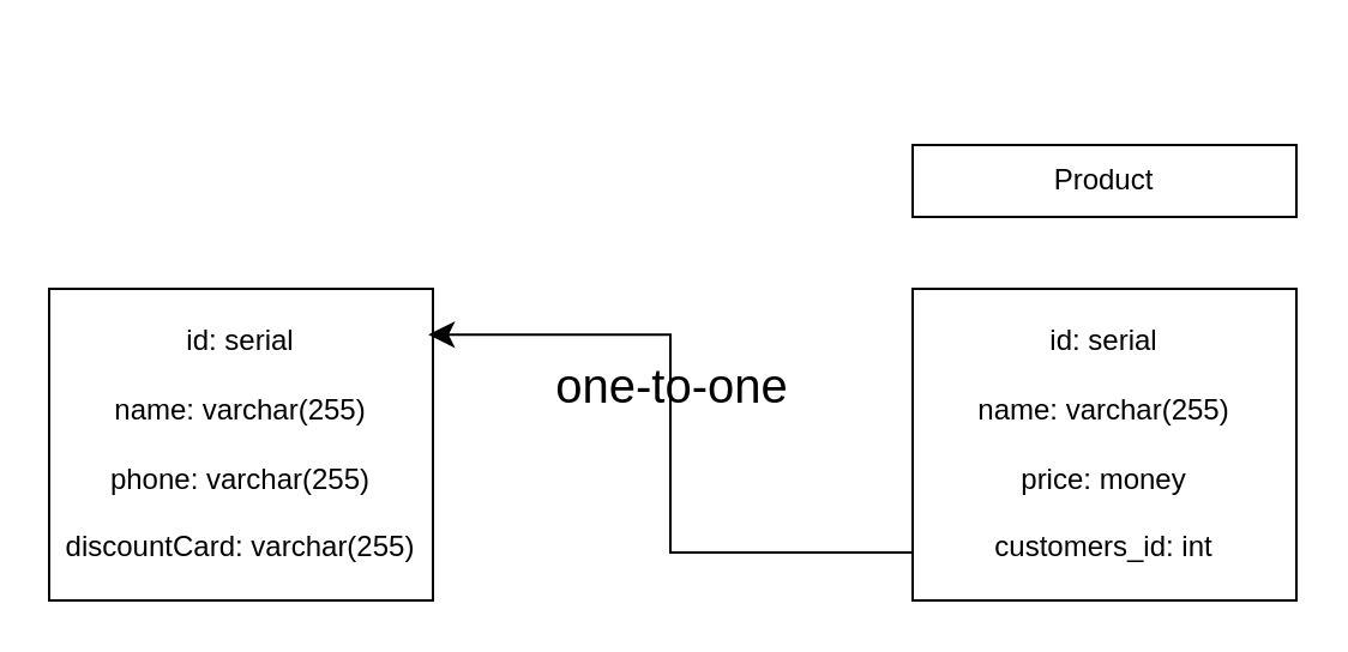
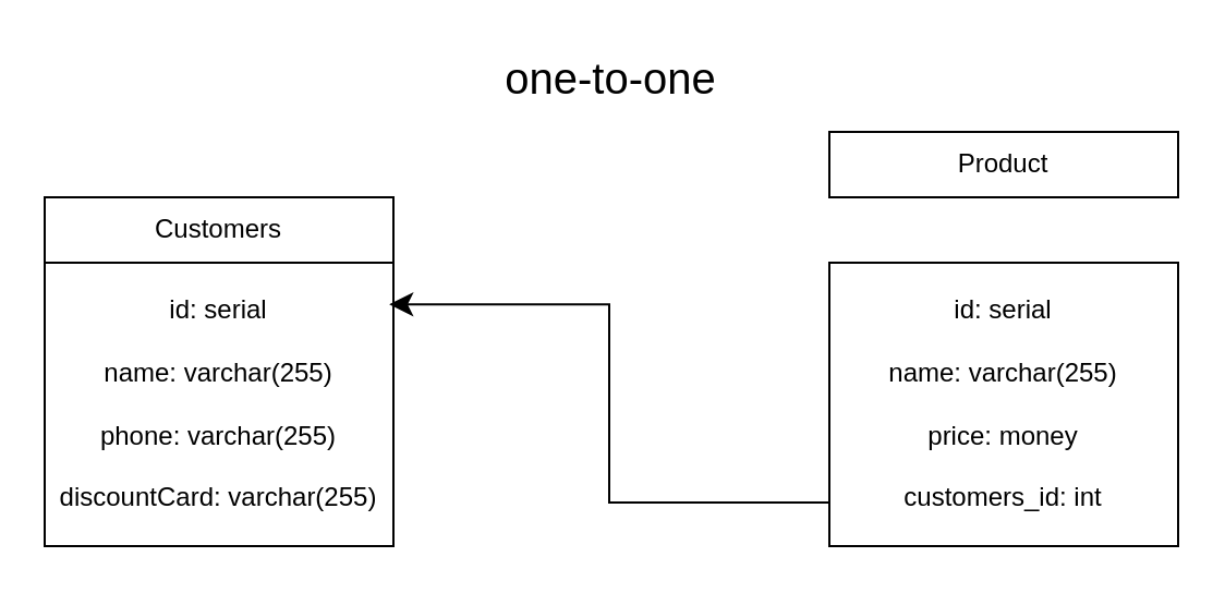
  <mxCell id="0" />
  <mxCell id="1" parent="0" />
+ <mxCell id="2" value="Customers" style="text;strokeColor=default;fillColor=none;spacingLeft=4;spacingRight=4;overflow=hidden;rotatable=0;points=[[0,0.5],[1,0.5]];portConstraint=eastwest;fontSize=12;whiteSpace=wrap;html=1;align=center;verticalAlign=middle;" vertex="1" parent="1"><mxGeometry x="20" y="90" width="160" height="30" as="geometry" /></mxCell>
  <mxCell id="3" value="id: serial&lt;br&gt;&lt;br style=&quot;border-color: var(--border-color);&quot;&gt;name: varchar(255)&lt;br&gt;&lt;br style=&quot;border-color: var(--border-color);&quot;&gt;phone: varchar(255)&lt;br&gt;&lt;br style=&quot;border-color: var(--border-color);&quot;&gt;discountCard: varchar(255)" style="text;strokeColor=default;fillColor=none;spacingLeft=4;spacingRight=4;overflow=hidden;rotatable=0;points=[[0,0.5],[1,0.5]];portConstraint=eastwest;fontSize=12;whiteSpace=wrap;html=1;align=center;verticalAlign=middle;" vertex="1" parent="1"><mxGeometry x="20" y="120" width="160" height="130" as="geometry" /></mxCell>
  <mxCell id="4" value="Product" style="text;strokeColor=default;fillColor=none;spacingLeft=4;spacingRight=4;overflow=hidden;rotatable=0;points=[[0,0.5],[1,0.5]];portConstraint=eastwest;fontSize=12;whiteSpace=wrap;html=1;align=center;verticalAlign=middle;" vertex="1" parent="1"><mxGeometry x="380" y="60" width="160" height="30" as="geometry" /></mxCell>
  <mxCell id="5" value="id: serial&lt;br&gt;&lt;br style=&quot;border-color: var(--border-color);&quot;&gt;name: varchar(255)&lt;br&gt;&lt;br style=&quot;border-color: var(--border-color);&quot;&gt;price: money&lt;br&gt;&lt;br style=&quot;border-color: var(--border-color);&quot;&gt;customers_id: int" style="text;strokeColor=default;fillColor=none;spacingLeft=4;spacingRight=4;overflow=hidden;rotatable=0;points=[[0,0.5],[1,0.5]];portConstraint=eastwest;fontSize=12;whiteSpace=wrap;html=1;align=center;verticalAlign=middle;" vertex="1" parent="1"><mxGeometry x="380" y="120" width="160" height="130" as="geometry" /></mxCell>
  <mxCell id="6" value="" style="edgeStyle=elbowEdgeStyle;elbow=horizontal;endArrow=classic;html=1;curved=0;rounded=0;endSize=8;startSize=8;exitX=-0.062;exitY=0.846;exitDx=0;exitDy=0;exitPerimeter=0;entryX=0.988;entryY=0.147;entryDx=0;entryDy=0;entryPerimeter=0;" edge="1" parent="1" target="3"><mxGeometry width="50" height="50" relative="1" as="geometry"><mxPoint x="380" y="229.98" as="sourcePoint" /><mxPoint x="269.92" y="110" as="targetPoint" /></mxGeometry></mxCell>
- <mxCell id="7" value="one-to-one" style="text;strokeColor=none;fillColor=none;spacingLeft=4;spacingRight=4;overflow=hidden;rotatable=0;points=[[0,0.5],[1,0.5]];portConstraint=eastwest;fontSize=20;whiteSpace=wrap;html=1;align=center;verticalAlign=middle;" vertex="1" parent="1"><mxGeometry x="200" y="145" width="160" height="30" as="geometry" /></mxCell>
+ <mxCell id="7" value="one-to-one" style="text;strokeColor=none;fillColor=none;spacingLeft=4;spacingRight=4;overflow=hidden;rotatable=0;points=[[0,0.5],[1,0.5]];portConstraint=eastwest;fontSize=20;whiteSpace=wrap;html=1;align=center;verticalAlign=middle;" vertex="1" parent="1"><mxGeometry x="200" y="20" width="160" height="30" as="geometry" /></mxCell>
